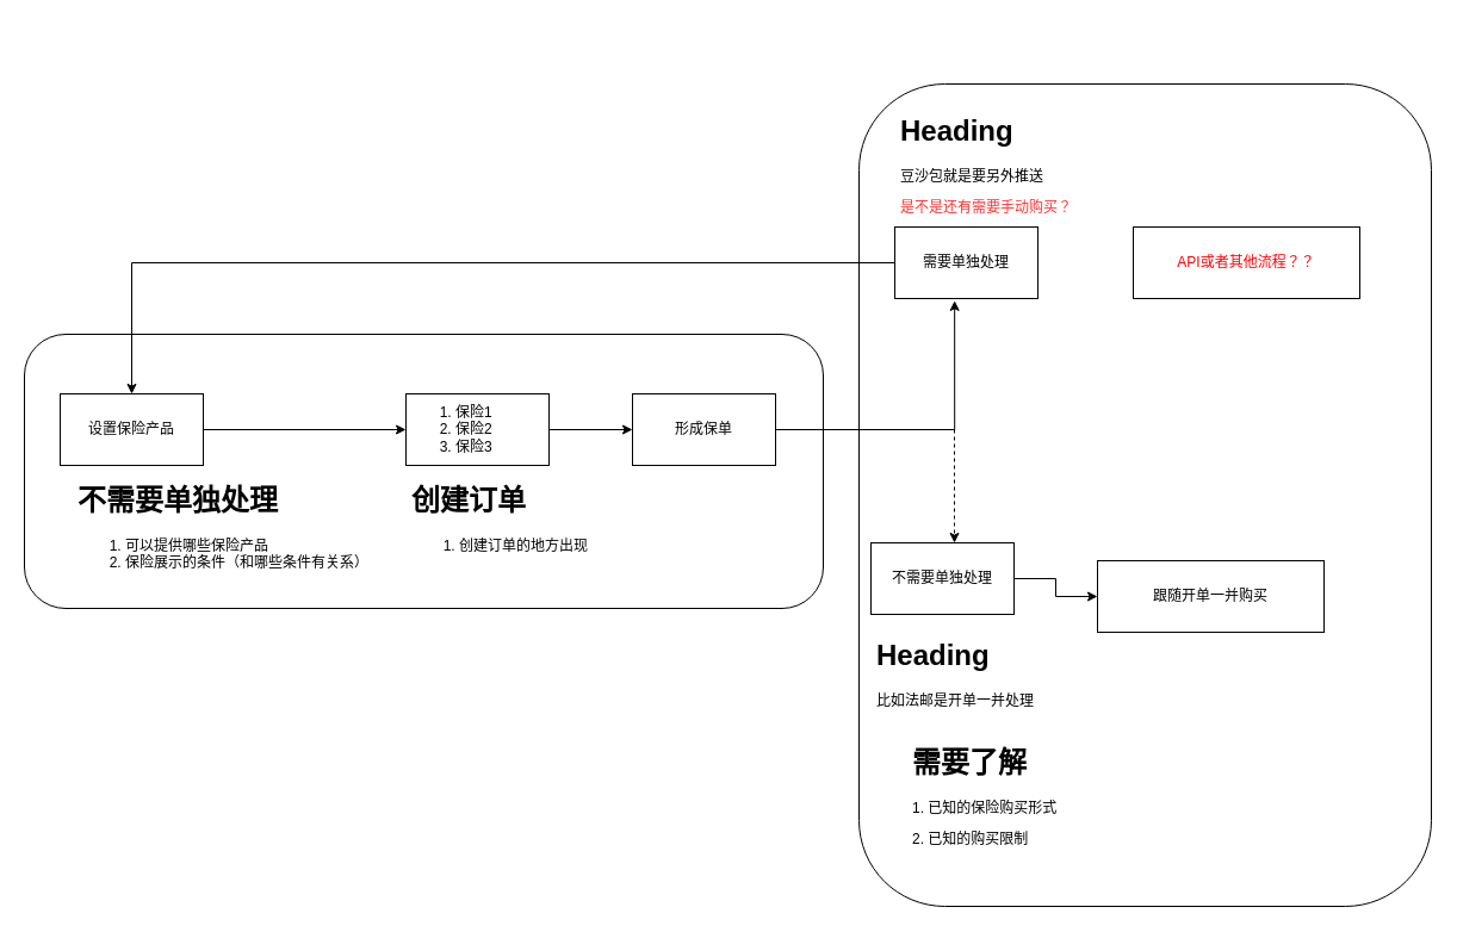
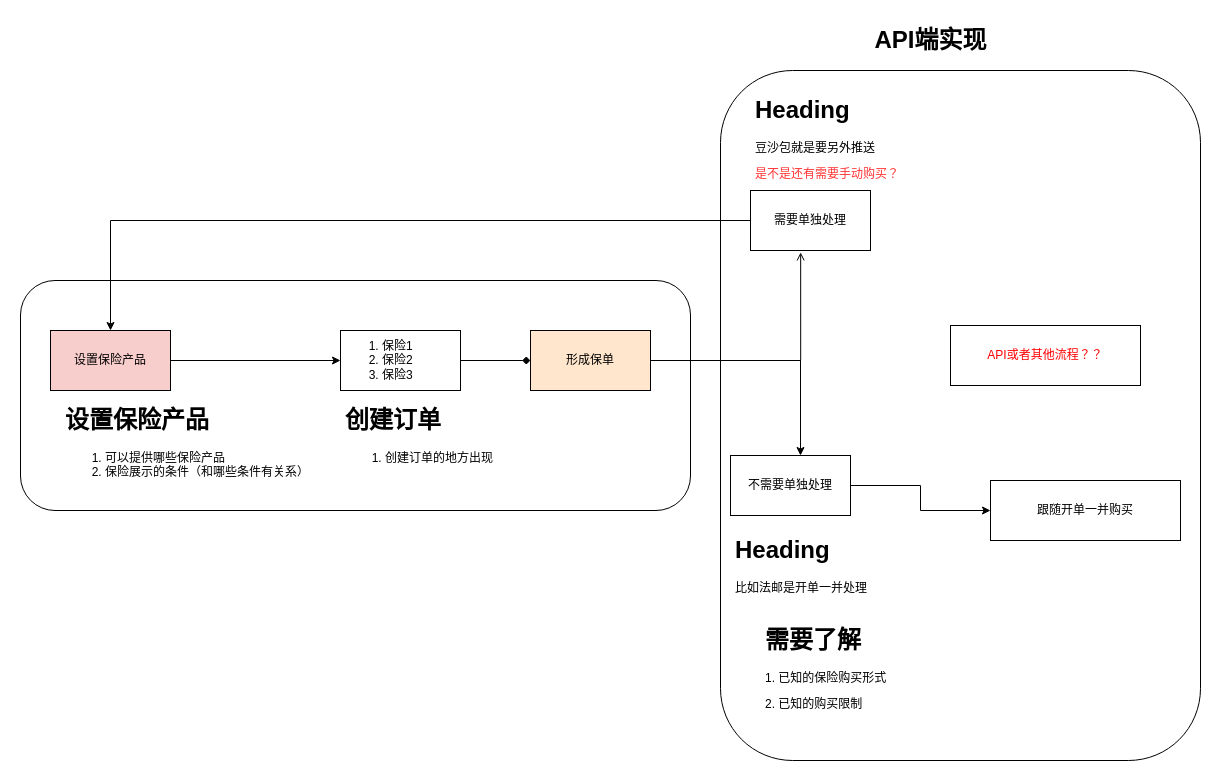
  <mxCell id="0" />
  <mxCell id="1" parent="0" />
  <mxCell id="2" value="" style="rounded=1;whiteSpace=wrap;html=1;align=left;" vertex="1" parent="1"><mxGeometry x="720" y="70" width="480" height="690" as="geometry" /></mxCell>
  <mxCell id="3" value="" style="rounded=1;whiteSpace=wrap;html=1;align=left;" vertex="1" parent="1"><mxGeometry x="20" y="280" width="670" height="230" as="geometry" /></mxCell>
- <mxCell id="4" style="edgeStyle=orthogonalEdgeStyle;rounded=0;orthogonalLoop=1;jettySize=auto;html=1;dashed=1;" edge="1" parent="1" source="17" target="9"><mxGeometry relative="1" as="geometry"><mxPoint x="880" y="450" as="targetPoint" /><mxPoint x="590" y="370" as="sourcePoint" /><Array as="points"><mxPoint x="800" y="360" /></Array></mxGeometry></mxCell>
+ <mxCell id="4" style="edgeStyle=orthogonalEdgeStyle;rounded=0;orthogonalLoop=1;jettySize=auto;html=1;" edge="1" parent="1" source="17" target="9"><mxGeometry relative="1" as="geometry"><mxPoint x="880" y="450" as="targetPoint" /><mxPoint x="590" y="370" as="sourcePoint" /><Array as="points"><mxPoint x="800" y="360" /></Array></mxGeometry></mxCell>
  <mxCell id="5" value="&lt;h1&gt;创建订单&lt;/h1&gt;&lt;p&gt;&lt;/p&gt;&lt;ol&gt;&lt;li&gt;创建订单的地方出现&lt;/li&gt;&lt;/ol&gt;&lt;p&gt;&lt;/p&gt;" style="text;html=1;strokeColor=none;fillColor=none;spacing=5;spacingTop=-20;whiteSpace=wrap;overflow=hidden;rounded=0;" vertex="1" parent="1"><mxGeometry x="340" y="400" width="260" height="120" as="geometry" /></mxCell>
  <mxCell id="6" style="edgeStyle=orthogonalEdgeStyle;rounded=0;orthogonalLoop=1;jettySize=auto;html=1;" edge="1" parent="1" source="7" target="21"><mxGeometry relative="1" as="geometry"><mxPoint x="950" y="250" as="targetPoint" /></mxGeometry></mxCell>
  <mxCell id="7" value="需要单独处理" style="rounded=0;whiteSpace=wrap;html=1;" vertex="1" parent="1"><mxGeometry x="750" y="190" width="120" height="60" as="geometry" /></mxCell>
  <mxCell id="8" style="edgeStyle=orthogonalEdgeStyle;rounded=0;orthogonalLoop=1;jettySize=auto;html=1;" edge="1" parent="1" source="9" target="13"><mxGeometry relative="1" as="geometry"><mxPoint x="920" y="500" as="targetPoint" /></mxGeometry></mxCell>
  <mxCell id="9" value="不需要单独处理" style="rounded=0;whiteSpace=wrap;html=1;" vertex="1" parent="1"><mxGeometry x="730" y="455" width="120" height="60" as="geometry" /></mxCell>
- <mxCell id="10" value="&lt;font color=&quot;#ff0000&quot;&gt;API或者其他流程？？&lt;/font&gt;" style="rounded=0;whiteSpace=wrap;html=1;" vertex="1" parent="1"><mxGeometry x="950" y="190" width="190" height="60" as="geometry" /></mxCell>
+ <mxCell id="10" value="&lt;font color=&quot;#ff0000&quot;&gt;API或者其他流程？？&lt;/font&gt;" style="rounded=0;whiteSpace=wrap;html=1;" vertex="1" parent="1"><mxGeometry x="950" y="325" width="190" height="60" as="geometry" /></mxCell>
  <mxCell id="11" value="&lt;h1&gt;Heading&lt;/h1&gt;&lt;p&gt;比如法邮是开单一并处理&lt;/p&gt;" style="text;html=1;strokeColor=none;fillColor=none;spacing=5;spacingTop=-20;whiteSpace=wrap;overflow=hidden;rounded=0;" vertex="1" parent="1"><mxGeometry x="730" y="530" width="190" height="120" as="geometry" /></mxCell>
  <mxCell id="12" value="&lt;h1&gt;Heading&lt;/h1&gt;&lt;p&gt;豆沙包就是要另外推送&lt;/p&gt;&lt;p&gt;&lt;font color=&quot;#ff3333&quot;&gt;是不是还有需要手动购买？&lt;/font&gt;&lt;/p&gt;" style="text;html=1;strokeColor=none;fillColor=none;spacing=5;spacingTop=-20;whiteSpace=wrap;overflow=hidden;rounded=0;" vertex="1" parent="1"><mxGeometry x="750" y="90" width="190" height="120" as="geometry" /></mxCell>
- <mxCell id="13" value="跟随开单一并购买" style="rounded=0;whiteSpace=wrap;html=1;" vertex="1" parent="1"><mxGeometry x="920" y="470" width="190" height="60" as="geometry" /></mxCell>
- <mxCell id="14" style="edgeStyle=orthogonalEdgeStyle;rounded=0;orthogonalLoop=1;jettySize=auto;html=1;" edge="1" parent="1" source="15" target="17"><mxGeometry relative="1" as="geometry"><mxPoint x="590" y="360" as="targetPoint" /></mxGeometry></mxCell>
+ <mxCell id="13" value="跟随开单一并购买" style="rounded=0;whiteSpace=wrap;html=1;" vertex="1" parent="1"><mxGeometry x="990" y="480" width="190" height="60" as="geometry" /></mxCell>
+ <mxCell id="14" style="edgeStyle=orthogonalEdgeStyle;rounded=0;orthogonalLoop=1;jettySize=auto;html=1;endArrow=diamond;" edge="1" parent="1" source="15" target="17"><mxGeometry relative="1" as="geometry"><mxPoint x="590" y="360" as="targetPoint" /></mxGeometry></mxCell>
  <mxCell id="15" value="&lt;ol style=&quot;&quot;&gt;&lt;li&gt;保险1&lt;/li&gt;&lt;li&gt;保险2&lt;/li&gt;&lt;li&gt;保险3&lt;/li&gt;&lt;/ol&gt;" style="rounded=0;whiteSpace=wrap;html=1;align=left;" vertex="1" parent="1"><mxGeometry x="340" y="330" width="120" height="60" as="geometry" /></mxCell>
- <mxCell id="16" style="edgeStyle=orthogonalEdgeStyle;rounded=0;orthogonalLoop=1;jettySize=auto;html=1;entryX=0.418;entryY=1.031;entryDx=0;entryDy=0;entryPerimeter=0;" edge="1" parent="1" source="17" target="7"><mxGeometry relative="1" as="geometry" /></mxCell>
- <mxCell id="17" value="形成保单" style="rounded=0;whiteSpace=wrap;html=1;" vertex="1" parent="1"><mxGeometry x="530" y="330" width="120" height="60" as="geometry" /></mxCell>
+ <mxCell id="16" style="edgeStyle=orthogonalEdgeStyle;rounded=0;orthogonalLoop=1;jettySize=auto;html=1;entryX=0.418;entryY=1.031;entryDx=0;entryDy=0;entryPerimeter=0;endArrow=open;" edge="1" parent="1" source="17" target="7"><mxGeometry relative="1" as="geometry" /></mxCell>
+ <mxCell id="17" value="形成保单" style="rounded=0;whiteSpace=wrap;html=1;fillColor=#ffe6cc;" vertex="1" parent="1"><mxGeometry x="530" y="330" width="120" height="60" as="geometry" /></mxCell>
  <mxCell id="18" value="&lt;h1&gt;需要了解&lt;/h1&gt;&lt;p&gt;1. 已知的保险购买形式&lt;/p&gt;&lt;p&gt;2. 已知的购买限制&lt;/p&gt;" style="text;html=1;strokeColor=none;fillColor=none;spacing=5;spacingTop=-20;whiteSpace=wrap;overflow=hidden;rounded=0;align=left;" vertex="1" parent="1"><mxGeometry x="760" y="620" width="190" height="120" as="geometry" /></mxCell>
+ <mxCell id="19" value="API端实现" style="text;strokeColor=none;fillColor=none;html=1;fontSize=24;fontStyle=1;verticalAlign=middle;align=center;" vertex="1" parent="1"><mxGeometry x="880" y="20" width="100" height="40" as="geometry" /></mxCell>
  <mxCell id="20" style="edgeStyle=orthogonalEdgeStyle;rounded=0;orthogonalLoop=1;jettySize=auto;html=1;" edge="1" parent="1" source="21" target="15"><mxGeometry relative="1" as="geometry" /></mxCell>
- <mxCell id="21" value="设置保险产品" style="rounded=0;whiteSpace=wrap;html=1;" vertex="1" parent="1"><mxGeometry x="50" y="330" width="120" height="60" as="geometry" /></mxCell>
- <mxCell id="22" value="&lt;h1&gt;不需要单独处理&lt;/h1&gt;&lt;p&gt;&lt;/p&gt;&lt;ol&gt;&lt;li&gt;可以提供哪些保险产品&lt;/li&gt;&lt;li&gt;保险展示的条件（和哪些条件有关系）&lt;/li&gt;&lt;/ol&gt;&lt;p&gt;&lt;/p&gt;" style="text;html=1;strokeColor=none;fillColor=none;spacing=5;spacingTop=-20;whiteSpace=wrap;overflow=hidden;rounded=0;" vertex="1" parent="1"><mxGeometry x="60" y="400" width="260" height="120" as="geometry" /></mxCell>
+ <mxCell id="21" value="设置保险产品" style="rounded=0;whiteSpace=wrap;html=1;fillColor=#f8cecc;" vertex="1" parent="1"><mxGeometry x="50" y="330" width="120" height="60" as="geometry" /></mxCell>
+ <mxCell id="22" value="&lt;h1&gt;设置保险产品&lt;/h1&gt;&lt;p&gt;&lt;/p&gt;&lt;ol&gt;&lt;li&gt;可以提供哪些保险产品&lt;/li&gt;&lt;li&gt;保险展示的条件（和哪些条件有关系）&lt;/li&gt;&lt;/ol&gt;&lt;p&gt;&lt;/p&gt;" style="text;html=1;strokeColor=none;fillColor=none;spacing=5;spacingTop=-20;whiteSpace=wrap;overflow=hidden;rounded=0;" vertex="1" parent="1"><mxGeometry x="60" y="400" width="260" height="120" as="geometry" /></mxCell>
